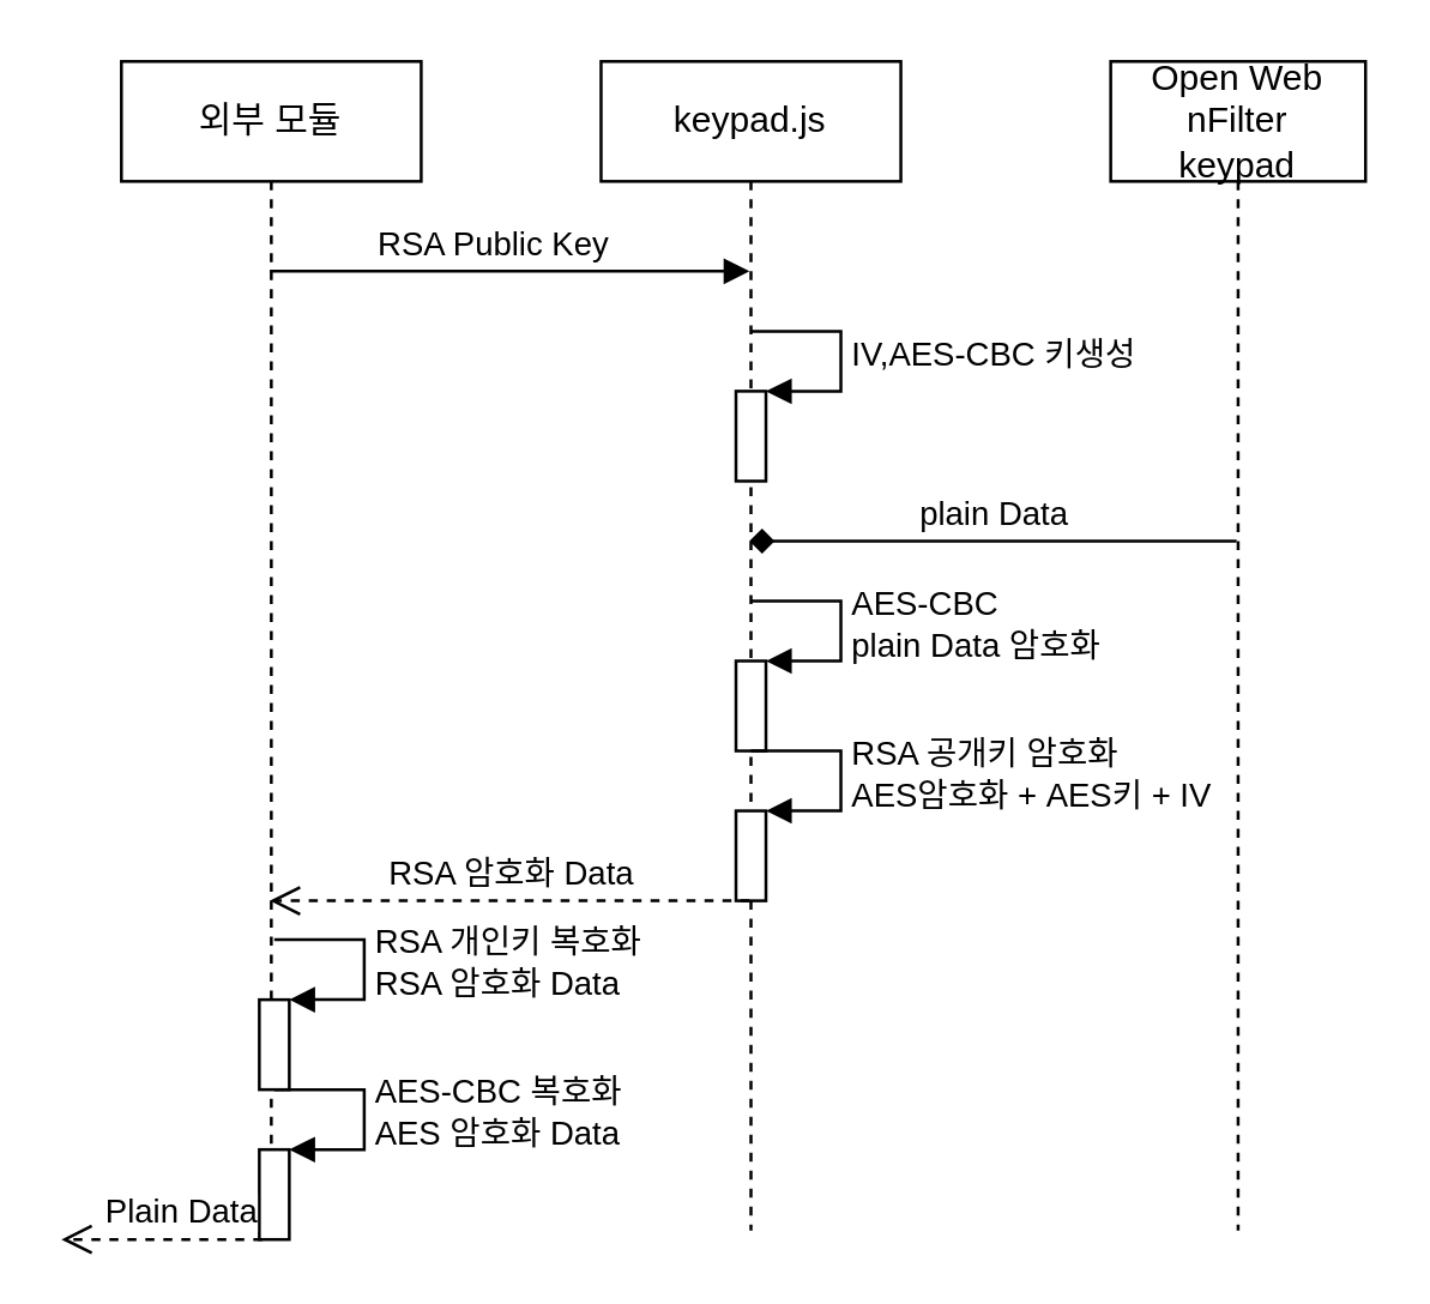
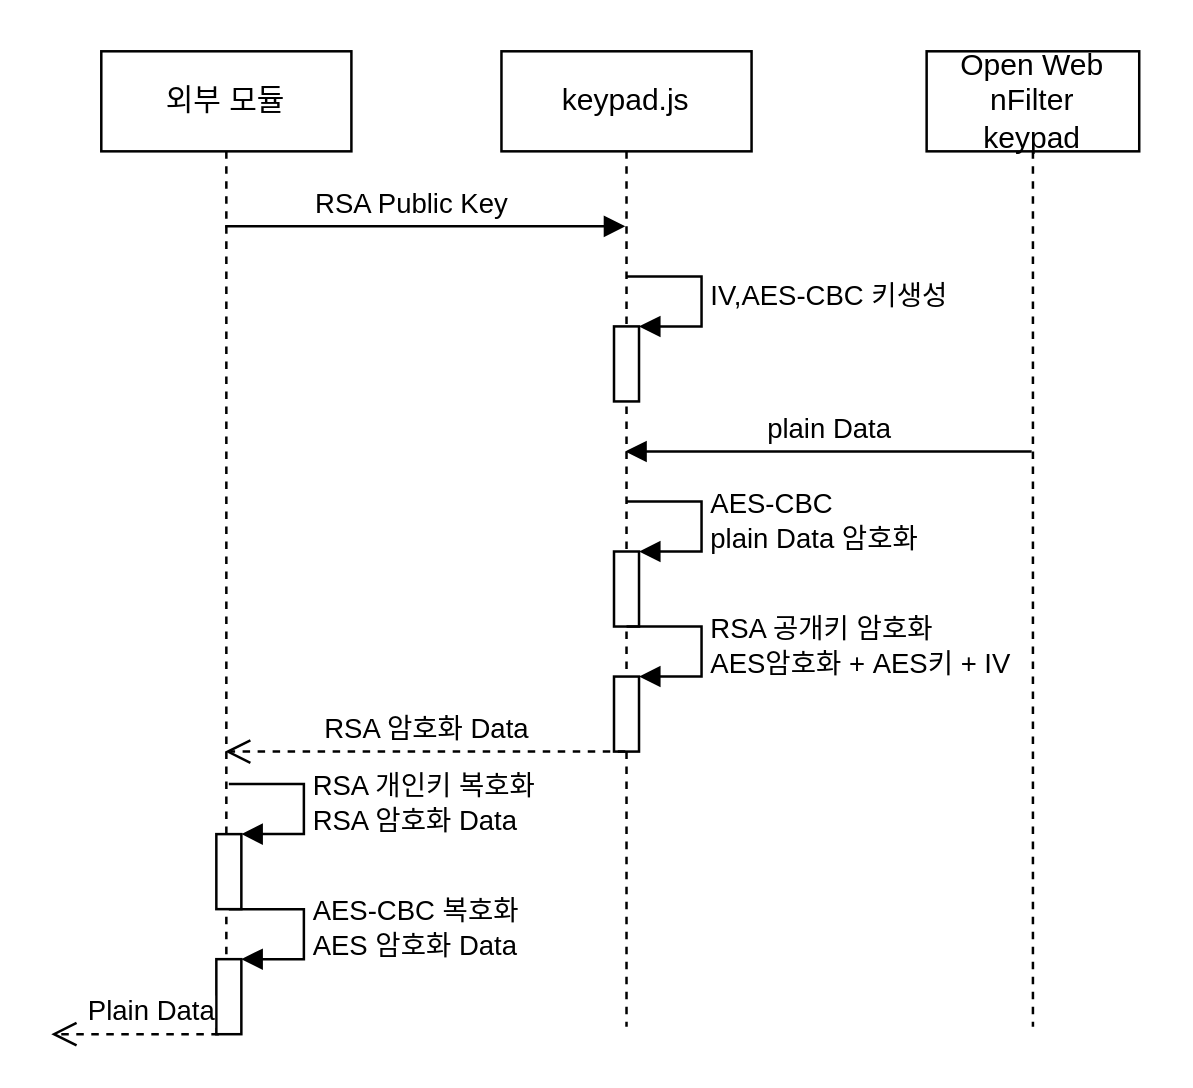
  <mxCell id="0" />
  <mxCell id="1" parent="0" />
  <mxCell id="2" value="외부 모듈" style="shape=umlLifeline;perimeter=lifelinePerimeter;whiteSpace=wrap;html=1;container=1;collapsible=0;recursiveResize=0;outlineConnect=0;" parent="1" vertex="1"><mxGeometry x="40" y="20" width="100" height="393" as="geometry" /></mxCell>
  <mxCell id="3" value="" style="html=1;points=[];perimeter=orthogonalPerimeter;" parent="2" vertex="1"><mxGeometry x="46" y="313" width="10" height="30" as="geometry" /></mxCell>
  <mxCell id="4" value="RSA 개인키 복호화&lt;br&gt;RSA 암호화 Data" style="edgeStyle=orthogonalEdgeStyle;html=1;align=left;spacingLeft=2;endArrow=block;rounded=0;entryX=1;entryY=0;" parent="2" target="3" edge="1"><mxGeometry relative="1" as="geometry"><mxPoint x="51" y="293" as="sourcePoint" /><Array as="points"><mxPoint x="81" y="293" /></Array></mxGeometry></mxCell>
  <mxCell id="5" value="" style="html=1;points=[];perimeter=orthogonalPerimeter;" parent="2" vertex="1"><mxGeometry x="46" y="363" width="10" height="30" as="geometry" /></mxCell>
  <mxCell id="6" value="AES-CBC 복호화&lt;br&gt;AES 암호화 Data" style="edgeStyle=orthogonalEdgeStyle;html=1;align=left;spacingLeft=2;endArrow=block;rounded=0;entryX=1;entryY=0;" parent="2" target="5" edge="1"><mxGeometry relative="1" as="geometry"><mxPoint x="51" y="343" as="sourcePoint" /><Array as="points"><mxPoint x="81" y="343" /></Array></mxGeometry></mxCell>
  <mxCell id="7" value="keypad.js" style="shape=umlLifeline;perimeter=lifelinePerimeter;whiteSpace=wrap;html=1;container=1;collapsible=0;recursiveResize=0;outlineConnect=0;" parent="1" vertex="1"><mxGeometry x="200" y="20" width="100" height="390" as="geometry" /></mxCell>
  <mxCell id="8" value="" style="html=1;points=[];perimeter=orthogonalPerimeter;" parent="7" vertex="1"><mxGeometry x="45" y="110" width="10" height="30" as="geometry" /></mxCell>
  <mxCell id="9" value="IV,AES-CBC 키생성" style="edgeStyle=orthogonalEdgeStyle;html=1;align=left;spacingLeft=2;endArrow=block;rounded=0;entryX=1;entryY=0;" parent="7" target="8" edge="1"><mxGeometry relative="1" as="geometry"><mxPoint x="50" y="90" as="sourcePoint" /><Array as="points"><mxPoint x="80" y="90" /></Array></mxGeometry></mxCell>
  <mxCell id="10" value="" style="html=1;points=[];perimeter=orthogonalPerimeter;" parent="7" vertex="1"><mxGeometry x="45" y="200" width="10" height="30" as="geometry" /></mxCell>
  <mxCell id="11" value="AES-CBC &lt;br&gt;plain Data 암호화" style="edgeStyle=orthogonalEdgeStyle;html=1;align=left;spacingLeft=2;endArrow=block;rounded=0;entryX=1;entryY=0;" parent="7" target="10" edge="1"><mxGeometry relative="1" as="geometry"><mxPoint x="50" y="180" as="sourcePoint" /><Array as="points"><mxPoint x="80" y="180" /></Array></mxGeometry></mxCell>
  <mxCell id="12" value="" style="html=1;points=[];perimeter=orthogonalPerimeter;" parent="7" vertex="1"><mxGeometry x="45" y="250" width="10" height="30" as="geometry" /></mxCell>
  <mxCell id="13" value="RSA 공개키 암호화&amp;nbsp;&lt;br&gt;AES암호화 + AES키 + IV" style="edgeStyle=orthogonalEdgeStyle;html=1;align=left;spacingLeft=2;endArrow=block;rounded=0;entryX=1;entryY=0;" parent="7" target="12" edge="1"><mxGeometry relative="1" as="geometry"><mxPoint x="50" y="230" as="sourcePoint" /><Array as="points"><mxPoint x="80" y="230" /></Array></mxGeometry></mxCell>
  <mxCell id="14" value="RSA Public Key" style="html=1;verticalAlign=bottom;endArrow=block;" parent="1" source="2" target="7" edge="1"><mxGeometry x="-0.069" width="80" relative="1" as="geometry"><mxPoint x="50" y="120" as="sourcePoint" /><mxPoint x="160" y="80" as="targetPoint" /><Array as="points"><mxPoint x="110" y="90" /></Array><mxPoint as="offset" /></mxGeometry></mxCell>
  <mxCell id="15" value="Open Web nFilter&lt;br&gt;keypad" style="shape=umlLifeline;perimeter=lifelinePerimeter;whiteSpace=wrap;html=1;container=1;collapsible=0;recursiveResize=0;outlineConnect=0;" parent="1" vertex="1"><mxGeometry x="370" y="20" width="85" height="390" as="geometry" /></mxCell>
- <mxCell id="16" value="plain Data" style="html=1;verticalAlign=bottom;endArrow=diamond;" parent="1" source="15" target="7" edge="1"><mxGeometry width="80" relative="1" as="geometry"><mxPoint x="40" y="430" as="sourcePoint" /><mxPoint x="120" y="430" as="targetPoint" /><Array as="points"><mxPoint x="330" y="180" /></Array></mxGeometry></mxCell>
+ <mxCell id="16" value="plain Data" style="html=1;verticalAlign=bottom;endArrow=block;" parent="1" source="15" target="7" edge="1"><mxGeometry width="80" relative="1" as="geometry"><mxPoint x="40" y="430" as="sourcePoint" /><mxPoint x="120" y="430" as="targetPoint" /><Array as="points"><mxPoint x="330" y="180" /></Array></mxGeometry></mxCell>
  <mxCell id="17" value="RSA 암호화 Data" style="html=1;verticalAlign=bottom;endArrow=open;dashed=1;endSize=8;" parent="1" source="7" target="2" edge="1"><mxGeometry relative="1" as="geometry"><mxPoint x="120" y="430" as="sourcePoint" /><mxPoint x="40" y="430" as="targetPoint" /><Array as="points"><mxPoint x="170" y="300" /></Array></mxGeometry></mxCell>
  <mxCell id="18" value="Plain Data" style="html=1;verticalAlign=bottom;endArrow=open;dashed=1;endSize=8;exitX=0.1;exitY=1;exitDx=0;exitDy=0;exitPerimeter=0;" parent="1" source="5" edge="1"><mxGeometry x="-0.194" relative="1" as="geometry"><mxPoint x="120" y="430" as="sourcePoint" /><mxPoint x="20" y="413" as="targetPoint" /><Array as="points" /><mxPoint as="offset" /></mxGeometry></mxCell>
